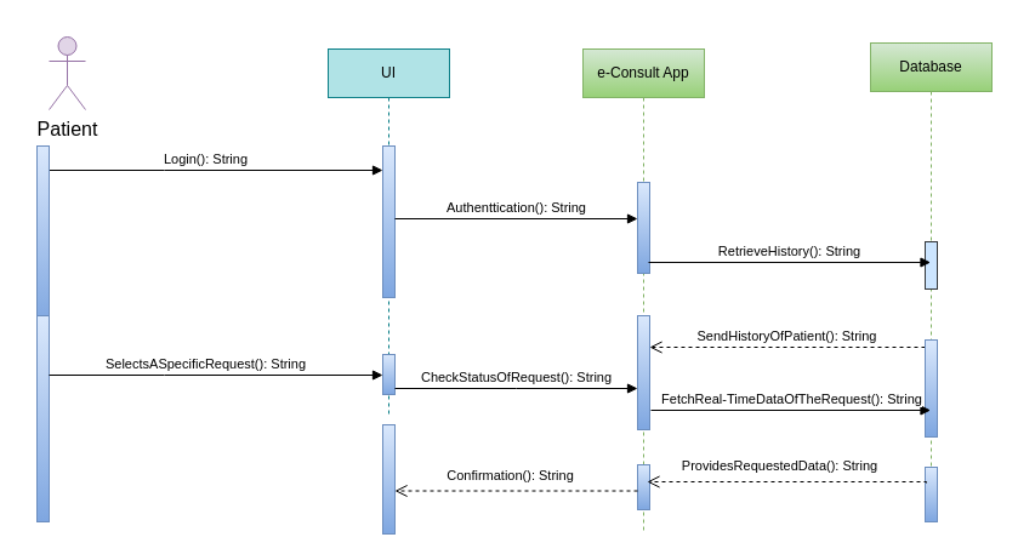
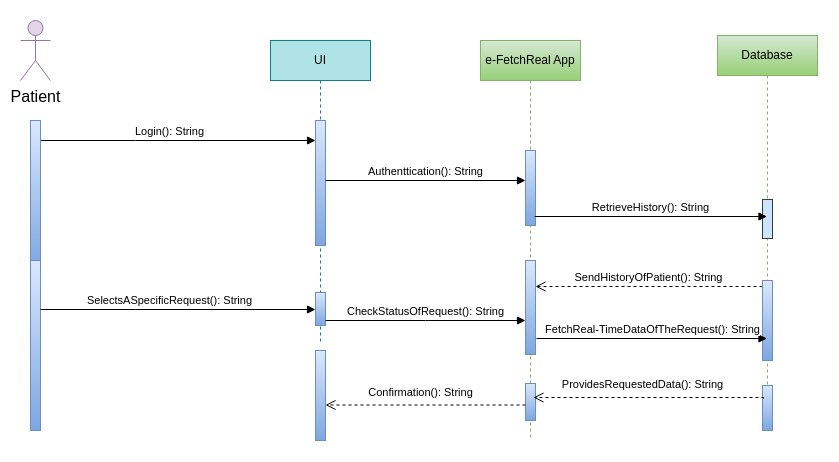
  <mxCell id="0" />
  <mxCell id="1" parent="0" />
  <mxCell id="2" value="UI" style="shape=umlLifeline;perimeter=lifelinePerimeter;whiteSpace=wrap;html=1;container=0;dropTarget=0;collapsible=0;recursiveResize=0;outlineConnect=0;portConstraint=eastwest;newEdgeStyle={&quot;edgeStyle&quot;:&quot;elbowEdgeStyle&quot;,&quot;elbow&quot;:&quot;vertical&quot;,&quot;curved&quot;:0,&quot;rounded&quot;:0};fillColor=#b0e3e6;strokeColor=#0e8088;" vertex="1" parent="1"><mxGeometry x="270" y="40" width="100" height="301" as="geometry" /></mxCell>
  <mxCell id="3" value="" style="html=1;points=[];perimeter=orthogonalPerimeter;outlineConnect=0;targetShapes=umlLifeline;portConstraint=eastwest;newEdgeStyle={&quot;edgeStyle&quot;:&quot;elbowEdgeStyle&quot;,&quot;elbow&quot;:&quot;vertical&quot;,&quot;curved&quot;:0,&quot;rounded&quot;:0};fillColor=#dae8fc;gradientColor=#7ea6e0;strokeColor=#6c8ebf;" vertex="1" parent="2"><mxGeometry x="45" y="80" width="10" height="125" as="geometry" /></mxCell>
  <mxCell id="4" value="" style="html=1;points=[];perimeter=orthogonalPerimeter;outlineConnect=0;targetShapes=umlLifeline;portConstraint=eastwest;newEdgeStyle={&quot;edgeStyle&quot;:&quot;elbowEdgeStyle&quot;,&quot;elbow&quot;:&quot;vertical&quot;,&quot;curved&quot;:0,&quot;rounded&quot;:0};fontSize=16;fillColor=#dae8fc;gradientColor=#7ea6e0;strokeColor=#6c8ebf;" vertex="1" parent="2"><mxGeometry x="45" y="252" width="10" height="33" as="geometry" /></mxCell>
  <mxCell id="5" value="Login(): String" style="html=1;verticalAlign=bottom;endArrow=block;edgeStyle=elbowEdgeStyle;elbow=horizontal;curved=0;rounded=0;" edge="1" parent="1" target="3"><mxGeometry x="-0.062" relative="1" as="geometry"><mxPoint x="40" y="140" as="sourcePoint" /><Array as="points"><mxPoint x="135" y="140" /></Array><mxPoint x="290" y="140" as="targetPoint" /><mxPoint as="offset" /></mxGeometry></mxCell>
- <mxCell id="6" value="e-Consult App" style="shape=umlLifeline;perimeter=lifelinePerimeter;whiteSpace=wrap;html=1;container=0;dropTarget=0;collapsible=0;recursiveResize=0;outlineConnect=0;portConstraint=eastwest;newEdgeStyle={&quot;edgeStyle&quot;:&quot;elbowEdgeStyle&quot;,&quot;elbow&quot;:&quot;vertical&quot;,&quot;curved&quot;:0,&quot;rounded&quot;:0};fillColor=#d5e8d4;strokeColor=#82b366;gradientColor=#97d077;" vertex="1" parent="1"><mxGeometry x="480" y="40" width="100" height="400" as="geometry" /></mxCell>
+ <mxCell id="6" value="e-FetchReal App" style="shape=umlLifeline;perimeter=lifelinePerimeter;whiteSpace=wrap;html=1;container=0;dropTarget=0;collapsible=0;recursiveResize=0;outlineConnect=0;portConstraint=eastwest;newEdgeStyle={&quot;edgeStyle&quot;:&quot;elbowEdgeStyle&quot;,&quot;elbow&quot;:&quot;vertical&quot;,&quot;curved&quot;:0,&quot;rounded&quot;:0};fillColor=#d5e8d4;strokeColor=#82b366;gradientColor=#97d077;" vertex="1" parent="1"><mxGeometry x="480" y="40" width="100" height="400" as="geometry" /></mxCell>
  <mxCell id="7" value="" style="html=1;points=[];perimeter=orthogonalPerimeter;outlineConnect=0;targetShapes=umlLifeline;portConstraint=eastwest;newEdgeStyle={&quot;edgeStyle&quot;:&quot;elbowEdgeStyle&quot;,&quot;elbow&quot;:&quot;vertical&quot;,&quot;curved&quot;:0,&quot;rounded&quot;:0};fillColor=#dae8fc;gradientColor=#7ea6e0;strokeColor=#6c8ebf;" vertex="1" parent="6"><mxGeometry x="45" y="220" width="10" height="94" as="geometry" /></mxCell>
  <mxCell id="8" value="" style="html=1;points=[];perimeter=orthogonalPerimeter;outlineConnect=0;targetShapes=umlLifeline;portConstraint=eastwest;newEdgeStyle={&quot;edgeStyle&quot;:&quot;elbowEdgeStyle&quot;,&quot;elbow&quot;:&quot;vertical&quot;,&quot;curved&quot;:0,&quot;rounded&quot;:0};fontSize=16;fillColor=#dae8fc;gradientColor=#7ea6e0;strokeColor=#6c8ebf;" vertex="1" parent="6"><mxGeometry x="45" y="343" width="10" height="37" as="geometry" /></mxCell>
  <mxCell id="9" value="" style="html=1;points=[];perimeter=orthogonalPerimeter;outlineConnect=0;targetShapes=umlLifeline;portConstraint=eastwest;newEdgeStyle={&quot;edgeStyle&quot;:&quot;elbowEdgeStyle&quot;,&quot;elbow&quot;:&quot;vertical&quot;,&quot;curved&quot;:0,&quot;rounded&quot;:0};fontSize=16;fillColor=#dae8fc;gradientColor=#7ea6e0;strokeColor=#6c8ebf;" vertex="1" parent="6"><mxGeometry x="45" y="110" width="10" height="75" as="geometry" /></mxCell>
- <mxCell id="10" value="Patient" style="shape=umlActor;verticalLabelPosition=bottom;verticalAlign=top;html=1;outlineConnect=0;fontSize=16;fillColor=#e1d5e7;strokeColor=#9673a6;" vertex="1" parent="1"><mxGeometry x="40" y="30" width="30" height="60" as="geometry" /></mxCell>
+ <mxCell id="10" value="Patient" style="shape=umlActor;verticalLabelPosition=bottom;verticalAlign=top;html=1;outlineConnect=0;fontSize=16;fillColor=#e1d5e7;strokeColor=#9673a6;" vertex="1" parent="1"><mxGeometry x="20" y="20" width="30" height="60" as="geometry" /></mxCell>
  <mxCell id="11" value="" style="html=1;points=[];perimeter=orthogonalPerimeter;outlineConnect=0;targetShapes=umlLifeline;portConstraint=eastwest;newEdgeStyle={&quot;edgeStyle&quot;:&quot;elbowEdgeStyle&quot;,&quot;elbow&quot;:&quot;vertical&quot;,&quot;curved&quot;:0,&quot;rounded&quot;:0};fontSize=16;fillColor=#dae8fc;gradientColor=#7ea6e0;strokeColor=#6c8ebf;" vertex="1" parent="1"><mxGeometry x="30" y="120" width="10" height="149" as="geometry" /></mxCell>
  <mxCell id="12" value="CheckStatusOfRequest(): String" style="html=1;verticalAlign=bottom;endArrow=block;edgeStyle=elbowEdgeStyle;elbow=vertical;curved=0;rounded=0;" edge="1" parent="1" target="7"><mxGeometry x="0.005" relative="1" as="geometry"><mxPoint x="325" y="320" as="sourcePoint" /><Array as="points" /><mxPoint x="520" y="320" as="targetPoint" /><mxPoint as="offset" /></mxGeometry></mxCell>
  <mxCell id="13" value="" style="html=1;points=[];perimeter=orthogonalPerimeter;outlineConnect=0;targetShapes=umlLifeline;portConstraint=eastwest;newEdgeStyle={&quot;edgeStyle&quot;:&quot;elbowEdgeStyle&quot;,&quot;elbow&quot;:&quot;vertical&quot;,&quot;curved&quot;:0,&quot;rounded&quot;:0};fontSize=16;fillColor=#dae8fc;gradientColor=#7ea6e0;strokeColor=#6c8ebf;" vertex="1" parent="1"><mxGeometry x="315" y="350" width="10" height="90" as="geometry" /></mxCell>
  <mxCell id="14" value="SendHistoryOfPatient(): String" style="html=1;verticalAlign=bottom;endArrow=open;dashed=1;endSize=8;edgeStyle=elbowEdgeStyle;elbow=vertical;curved=0;rounded=0;" edge="1" parent="1" source="17" target="7"><mxGeometry x="0.005" relative="1" as="geometry"><mxPoint x="529.5" y="313" as="targetPoint" /><Array as="points"><mxPoint x="558" y="286" /></Array><mxPoint x="724" y="313" as="sourcePoint" /><mxPoint as="offset" /></mxGeometry></mxCell>
  <mxCell id="15" value="" style="html=1;points=[];perimeter=orthogonalPerimeter;outlineConnect=0;targetShapes=umlLifeline;portConstraint=eastwest;newEdgeStyle={&quot;edgeStyle&quot;:&quot;elbowEdgeStyle&quot;,&quot;elbow&quot;:&quot;vertical&quot;,&quot;curved&quot;:0,&quot;rounded&quot;:0};fontSize=16;fillColor=#dae8fc;gradientColor=#7ea6e0;strokeColor=#6c8ebf;" vertex="1" parent="1"><mxGeometry x="30" y="260" width="10" height="170" as="geometry" /></mxCell>
  <mxCell id="16" value="Database" style="shape=umlLifeline;perimeter=lifelinePerimeter;whiteSpace=wrap;html=1;container=0;dropTarget=0;collapsible=0;recursiveResize=0;outlineConnect=0;portConstraint=eastwest;newEdgeStyle={&quot;edgeStyle&quot;:&quot;elbowEdgeStyle&quot;,&quot;elbow&quot;:&quot;vertical&quot;,&quot;curved&quot;:0,&quot;rounded&quot;:0};fillColor=#d5e8d4;strokeColor=#82b366;gradientColor=#97d077;" vertex="1" parent="1"><mxGeometry x="717" y="35" width="100" height="395" as="geometry" /></mxCell>
  <mxCell id="17" value="" style="html=1;points=[];perimeter=orthogonalPerimeter;outlineConnect=0;targetShapes=umlLifeline;portConstraint=eastwest;newEdgeStyle={&quot;edgeStyle&quot;:&quot;elbowEdgeStyle&quot;,&quot;elbow&quot;:&quot;vertical&quot;,&quot;curved&quot;:0,&quot;rounded&quot;:0};fillColor=#dae8fc;gradientColor=#7ea6e0;strokeColor=#6c8ebf;" vertex="1" parent="16"><mxGeometry x="45" y="245" width="10" height="80" as="geometry" /></mxCell>
  <mxCell id="18" value="" style="html=1;points=[];perimeter=orthogonalPerimeter;outlineConnect=0;targetShapes=umlLifeline;portConstraint=eastwest;newEdgeStyle={&quot;edgeStyle&quot;:&quot;elbowEdgeStyle&quot;,&quot;elbow&quot;:&quot;vertical&quot;,&quot;curved&quot;:0,&quot;rounded&quot;:0};fontSize=16;fillColor=#dae8fc;gradientColor=#7ea6e0;strokeColor=#6c8ebf;" vertex="1" parent="16"><mxGeometry x="45" y="350" width="10" height="45" as="geometry" /></mxCell>
  <mxCell id="19" value="" style="html=1;points=[];perimeter=orthogonalPerimeter;outlineConnect=0;targetShapes=umlLifeline;portConstraint=eastwest;newEdgeStyle={&quot;edgeStyle&quot;:&quot;elbowEdgeStyle&quot;,&quot;elbow&quot;:&quot;vertical&quot;,&quot;curved&quot;:0,&quot;rounded&quot;:0};fontSize=16;fillColor=#cce5ff;strokeColor=#36393d;" vertex="1" parent="16"><mxGeometry x="45" y="164" width="10" height="39" as="geometry" /></mxCell>
  <mxCell id="20" value="Authenttication(): String" style="html=1;verticalAlign=bottom;endArrow=block;edgeStyle=elbowEdgeStyle;elbow=vertical;curved=0;rounded=0;entryX=0.5;entryY=0.412;entryDx=0;entryDy=0;entryPerimeter=0;" edge="1" parent="1" source="3"><mxGeometry x="-0.003" relative="1" as="geometry"><mxPoint x="330" y="180" as="sourcePoint" /><Array as="points"><mxPoint x="370" y="180" /></Array><mxPoint x="525" y="180.54" as="targetPoint" /><mxPoint as="offset" /></mxGeometry></mxCell>
  <mxCell id="21" value="RetrieveHistory(): String" style="html=1;verticalAlign=bottom;endArrow=block;edgeStyle=elbowEdgeStyle;elbow=horizontal;curved=0;rounded=0;" edge="1" parent="1" target="16"><mxGeometry relative="1" as="geometry"><mxPoint x="534" y="216" as="sourcePoint" /><Array as="points"><mxPoint x="723" y="214" /></Array><mxPoint x="725" y="216" as="targetPoint" /><mxPoint as="offset" /></mxGeometry></mxCell>
  <mxCell id="22" value="Confirmation(): String" style="html=1;verticalAlign=bottom;endArrow=open;dashed=1;endSize=8;edgeStyle=elbowEdgeStyle;elbow=vertical;curved=0;rounded=0;" edge="1" parent="1" target="13"><mxGeometry x="0.05" y="-4" relative="1" as="geometry"><mxPoint x="250" y="405" as="targetPoint" /><Array as="points"><mxPoint x="380" y="404.5" /></Array><mxPoint x="525" y="404.5" as="sourcePoint" /><mxPoint as="offset" /></mxGeometry></mxCell>
  <mxCell id="23" value="SelectsASpecificRequest(): String" style="html=1;verticalAlign=bottom;endArrow=block;edgeStyle=elbowEdgeStyle;elbow=vertical;curved=0;rounded=0;" edge="1" parent="1"><mxGeometry x="-0.062" relative="1" as="geometry"><mxPoint x="40" y="309" as="sourcePoint" /><Array as="points"><mxPoint x="135" y="309" /></Array><mxPoint x="315" y="309" as="targetPoint" /><mxPoint as="offset" /></mxGeometry></mxCell>
  <mxCell id="24" value="FetchReal-TimeDataOfTheRequest(): String" style="html=1;verticalAlign=bottom;endArrow=block;edgeStyle=elbowEdgeStyle;elbow=vertical;curved=0;rounded=0;" edge="1" parent="1" target="16"><mxGeometry x="0.005" relative="1" as="geometry"><mxPoint x="536" y="338" as="sourcePoint" /><Array as="points" /><mxPoint x="665" y="338" as="targetPoint" /><mxPoint as="offset" /></mxGeometry></mxCell>
  <mxCell id="25" value="ProvidesRequestedData(): String" style="html=1;verticalAlign=bottom;endArrow=open;dashed=1;endSize=8;edgeStyle=elbowEdgeStyle;elbow=vertical;curved=0;rounded=0;" edge="1" parent="1"><mxGeometry x="0.05" y="-4" relative="1" as="geometry"><mxPoint x="533" y="397.5" as="targetPoint" /><Array as="points"><mxPoint x="588" y="397" /></Array><mxPoint x="763" y="398" as="sourcePoint" /><mxPoint as="offset" /></mxGeometry></mxCell>
